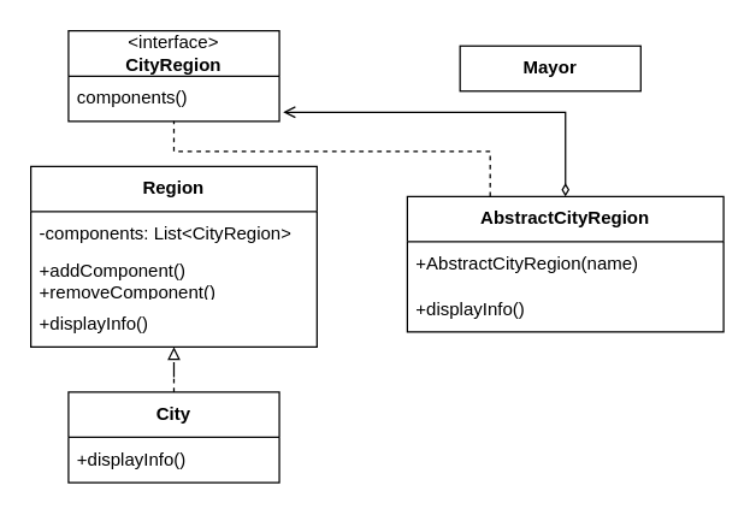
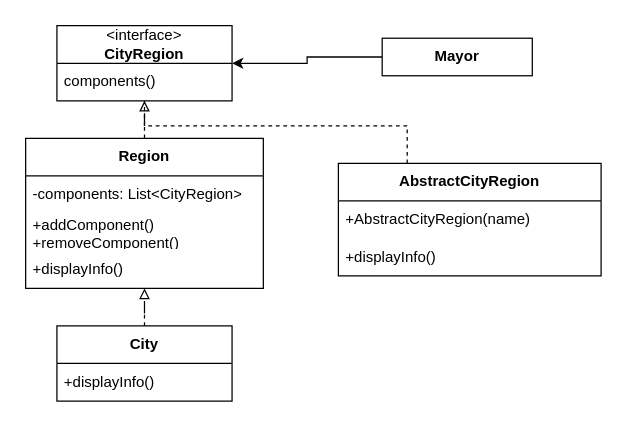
  <mxCell id="0" />
  <mxCell id="1" parent="0" />
  <mxCell id="2" value="&amp;lt;interface&amp;gt;&lt;br&gt;&lt;b&gt;CityRegion&lt;/b&gt;" style="swimlane;fontStyle=0;childLayout=stackLayout;horizontal=1;startSize=30;horizontalStack=0;resizeParent=1;resizeParentMax=0;resizeLast=0;collapsible=1;marginBottom=0;whiteSpace=wrap;html=1;" vertex="1" parent="1"><mxGeometry x="45" y="20" width="140" height="60" as="geometry" /></mxCell>
  <mxCell id="3" value="components()" style="text;strokeColor=none;fillColor=none;align=left;verticalAlign=middle;spacingLeft=4;spacingRight=4;overflow=hidden;points=[[0,0.5],[1,0.5]];portConstraint=eastwest;rotatable=0;whiteSpace=wrap;html=1;" vertex="1" parent="2"><mxGeometry y="30" width="140" height="30" as="geometry" /></mxCell>
+ <mxCell id="4" style="edgeStyle=orthogonalEdgeStyle;rounded=0;orthogonalLoop=1;jettySize=auto;html=1;" edge="1" parent="1" source="5" target="2"><mxGeometry relative="1" as="geometry" /></mxCell>
  <mxCell id="5" value="&lt;b&gt;Mayor&lt;/b&gt;" style="rounded=0;whiteSpace=wrap;html=1;" vertex="1" parent="1"><mxGeometry x="305" y="30" width="120" height="30" as="geometry" /></mxCell>
  <mxCell id="6" style="edgeStyle=orthogonalEdgeStyle;rounded=0;orthogonalLoop=1;jettySize=auto;html=1;endArrow=none;endFill=0;dashed=1;" edge="1" parent="1" source="7"><mxGeometry relative="1" as="geometry"><mxPoint x="115" y="80" as="targetPoint" /><Array as="points"><mxPoint x="325" y="100" /><mxPoint x="115" y="100" /></Array></mxGeometry></mxCell>
  <mxCell id="7" value="&lt;b&gt;AbstractCityRegion&lt;/b&gt;" style="swimlane;fontStyle=0;childLayout=stackLayout;horizontal=1;startSize=30;horizontalStack=0;resizeParent=1;resizeParentMax=0;resizeLast=0;collapsible=1;marginBottom=0;whiteSpace=wrap;html=1;" vertex="1" parent="1"><mxGeometry x="270" y="130" width="210" height="90" as="geometry" /></mxCell>
  <mxCell id="8" value="+AbstractCityRegion(name)" style="text;strokeColor=none;fillColor=none;align=left;verticalAlign=middle;spacingLeft=4;spacingRight=4;overflow=hidden;points=[[0,0.5],[1,0.5]];portConstraint=eastwest;rotatable=0;whiteSpace=wrap;html=1;" vertex="1" parent="7"><mxGeometry y="30" width="210" height="30" as="geometry" /></mxCell>
  <mxCell id="9" value="+displayInfo()" style="text;strokeColor=none;fillColor=none;align=left;verticalAlign=middle;spacingLeft=4;spacingRight=4;overflow=hidden;points=[[0,0.5],[1,0.5]];portConstraint=eastwest;rotatable=0;whiteSpace=wrap;html=1;" vertex="1" parent="7"><mxGeometry y="60" width="210" height="30" as="geometry" /></mxCell>
- <mxCell id="10" style="edgeStyle=orthogonalEdgeStyle;rounded=0;orthogonalLoop=1;jettySize=auto;html=1;entryX=1.018;entryY=0.8;entryDx=0;entryDy=0;entryPerimeter=0;endArrow=open;endFill=0;startArrow=diamondThin;startFill=0;" edge="1" parent="1" source="7" target="3"><mxGeometry relative="1" as="geometry" /></mxCell>
+ <mxCell id="11" style="edgeStyle=orthogonalEdgeStyle;rounded=0;orthogonalLoop=1;jettySize=auto;html=1;dashed=1;endArrow=block;endFill=0;" edge="1" parent="1" source="12" target="2"><mxGeometry relative="1" as="geometry" /></mxCell>
  <mxCell id="12" value="&lt;b&gt;Region&lt;/b&gt;" style="swimlane;fontStyle=0;childLayout=stackLayout;horizontal=1;startSize=30;horizontalStack=0;resizeParent=1;resizeParentMax=0;resizeLast=0;collapsible=1;marginBottom=0;whiteSpace=wrap;html=1;" vertex="1" parent="1"><mxGeometry x="20" y="110" width="190" height="120" as="geometry" /></mxCell>
  <mxCell id="13" value="-components: List&amp;lt;CityRegion&amp;gt;" style="text;strokeColor=none;fillColor=none;align=left;verticalAlign=middle;spacingLeft=4;spacingRight=4;overflow=hidden;points=[[0,0.5],[1,0.5]];portConstraint=eastwest;rotatable=0;whiteSpace=wrap;html=1;" vertex="1" parent="12"><mxGeometry y="30" width="190" height="30" as="geometry" /></mxCell>
  <mxCell id="14" value="+addComponent()&lt;br&gt;+removeComponent()" style="text;strokeColor=none;fillColor=none;align=left;verticalAlign=middle;spacingLeft=4;spacingRight=4;overflow=hidden;points=[[0,0.5],[1,0.5]];portConstraint=eastwest;rotatable=0;whiteSpace=wrap;html=1;" vertex="1" parent="12"><mxGeometry y="60" width="190" height="30" as="geometry" /></mxCell>
  <mxCell id="15" value="+displayInfo()" style="text;strokeColor=none;fillColor=none;align=left;verticalAlign=middle;spacingLeft=4;spacingRight=4;overflow=hidden;points=[[0,0.5],[1,0.5]];portConstraint=eastwest;rotatable=0;whiteSpace=wrap;html=1;" vertex="1" parent="12"><mxGeometry y="90" width="190" height="30" as="geometry" /></mxCell>
  <mxCell id="16" style="edgeStyle=orthogonalEdgeStyle;rounded=0;orthogonalLoop=1;jettySize=auto;html=1;endArrow=block;endFill=0;dashed=1;" edge="1" parent="1" source="17" target="12"><mxGeometry relative="1" as="geometry" /></mxCell>
  <mxCell id="17" value="&lt;b&gt;City&lt;/b&gt;" style="swimlane;fontStyle=0;childLayout=stackLayout;horizontal=1;startSize=30;horizontalStack=0;resizeParent=1;resizeParentMax=0;resizeLast=0;collapsible=1;marginBottom=0;whiteSpace=wrap;html=1;" vertex="1" parent="1"><mxGeometry x="45" y="260" width="140" height="60" as="geometry" /></mxCell>
  <mxCell id="18" value="+displayInfo()" style="text;strokeColor=none;fillColor=none;align=left;verticalAlign=middle;spacingLeft=4;spacingRight=4;overflow=hidden;points=[[0,0.5],[1,0.5]];portConstraint=eastwest;rotatable=0;whiteSpace=wrap;html=1;" vertex="1" parent="17"><mxGeometry y="30" width="140" height="30" as="geometry" /></mxCell>
